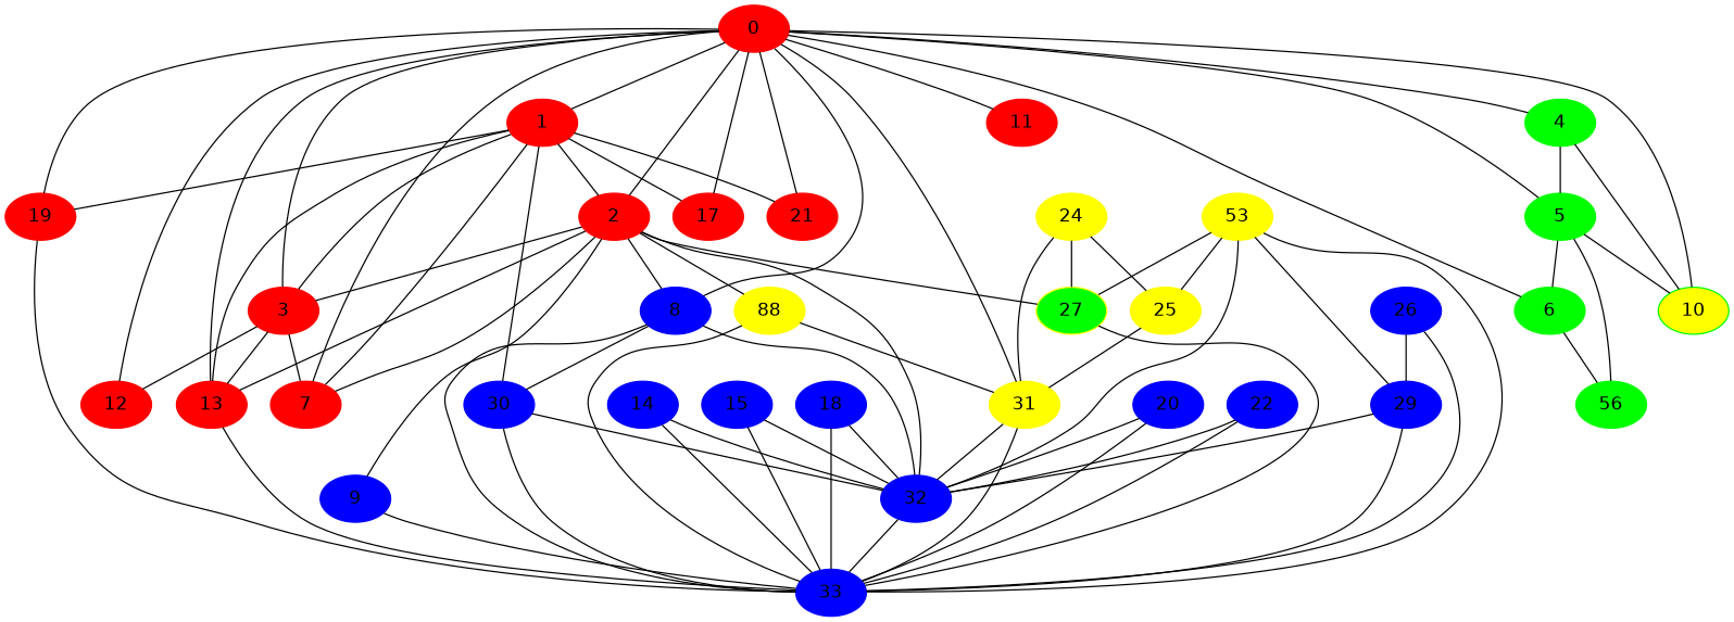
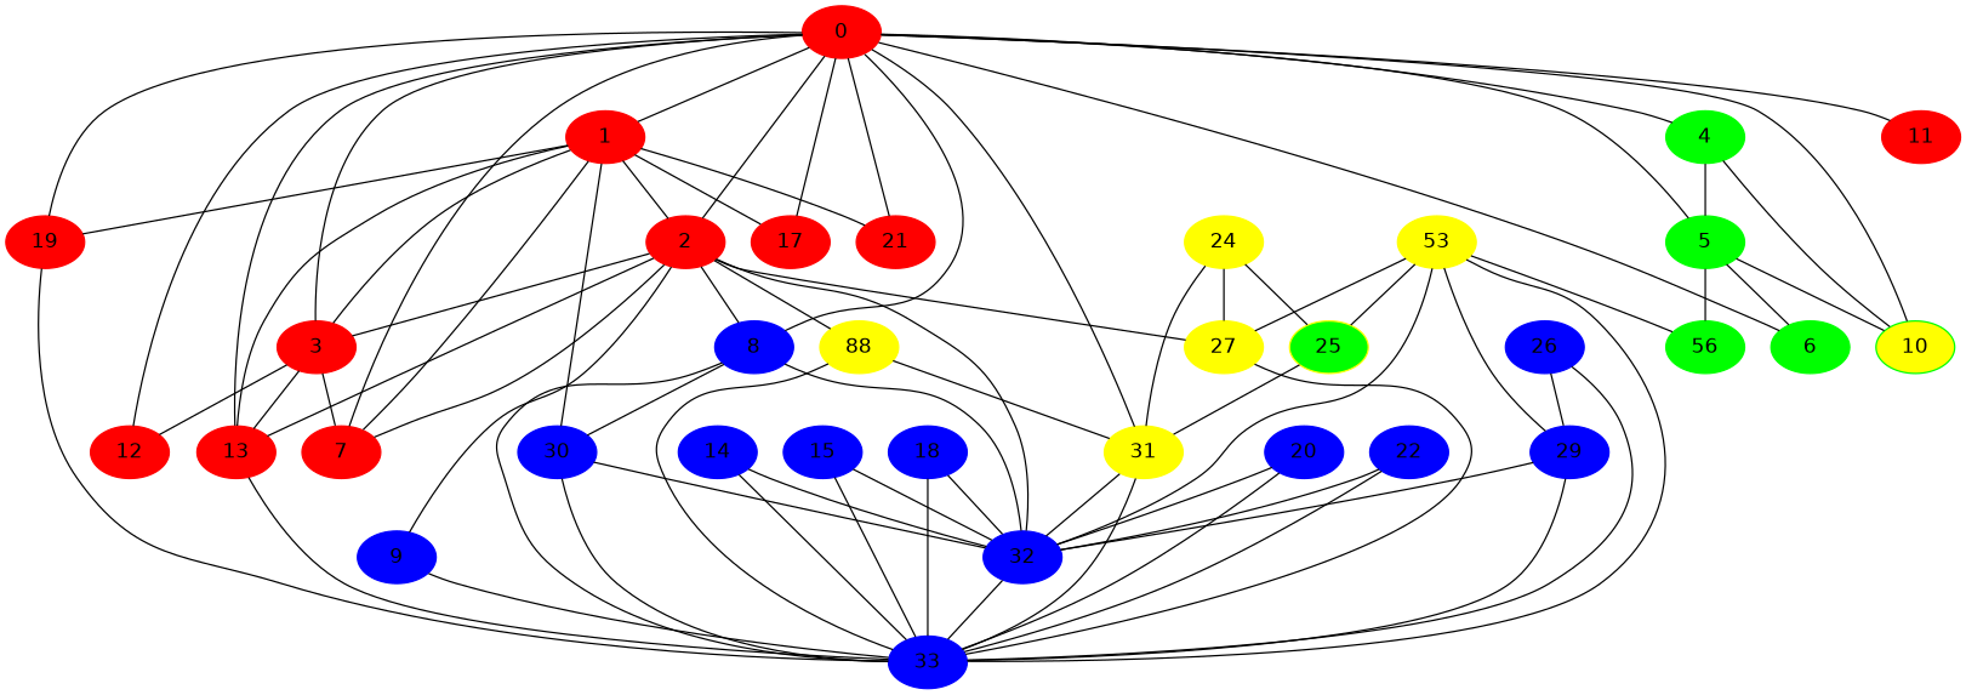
  graph {
    fontname="DejaVu Sans"
    node [color=blue fontname="DejaVu Sans" style=filled]
    edge [fontname="DejaVu Sans"]
    0 [color=red]
    1 [color=red]
    2 [color=red]
    3 [color=red]
    7 [color=red]
    11 [color=red]
    12 [color=red]
    13 [color=red]
    17 [color=red]
    19 [color=red]
    21 [color=red]
    4 [color=green]
    5 [color=green]
    6 [color=green]
    10 [color=green fillcolor=yellow]
    8
    31 [color=yellow]
    30
    9
    32
-   27 [color=yellow fillcolor=green]
+   27 [color=yellow]
    n22 [color=yellow label=88]
    33
    n24 [color=green label=56]
    14
    15
    18
    20
    22
    26
    29
    n32 [color=yellow label=53]
-   25 [color=yellow]
+   25 [color=yellow fillcolor=green]
    24 [color=yellow]
    0 -- 1
    0 -- 2
    0 -- 3
    0 -- 7
    0 -- 11
    0 -- 12
    0 -- 13
    0 -- 17
    0 -- 19
    0 -- 21
    0 -- 4
    0 -- 5
    0 -- 6
    0 -- 10
    0 -- 8
    0 -- 31
    1 -- 2
    1 -- 3
    1 -- 7
    1 -- 13
    1 -- 17
    1 -- 19
    1 -- 21
    1 -- 30
    2 -- 3
    2 -- 7
    2 -- 13
    2 -- 8
    2 -- 9
    2 -- 32
    2 -- 27
    2 -- n22
    3 -- 7
    3 -- 12
    3 -- 13
    13 -- 33
    19 -- 33
    4 -- 5
    4 -- 10
    5 -- 6
    5 -- 10
    5 -- n24
-   6 -- n24
+   n32 -- n24
    8 -- 30
    8 -- 32
    8 -- 33
    31 -- 32
    31 -- 33
    30 -- 32
    30 -- 33
    9 -- 33
    32 -- 33
    27 -- 33
    n22 -- 31
    n22 -- 33
    14 -- 32
    14 -- 33
    15 -- 32
    15 -- 33
    18 -- 32
    18 -- 33
    20 -- 32
    20 -- 33
    22 -- 32
    22 -- 33
    26 -- 33
    26 -- 29
    29 -- 32
    29 -- 33
    n32 -- 32
    n32 -- 27
    n32 -- 33
    n32 -- 29
    n32 -- 25
    25 -- 31
    24 -- 31
    24 -- 27
    24 -- 25
  }
